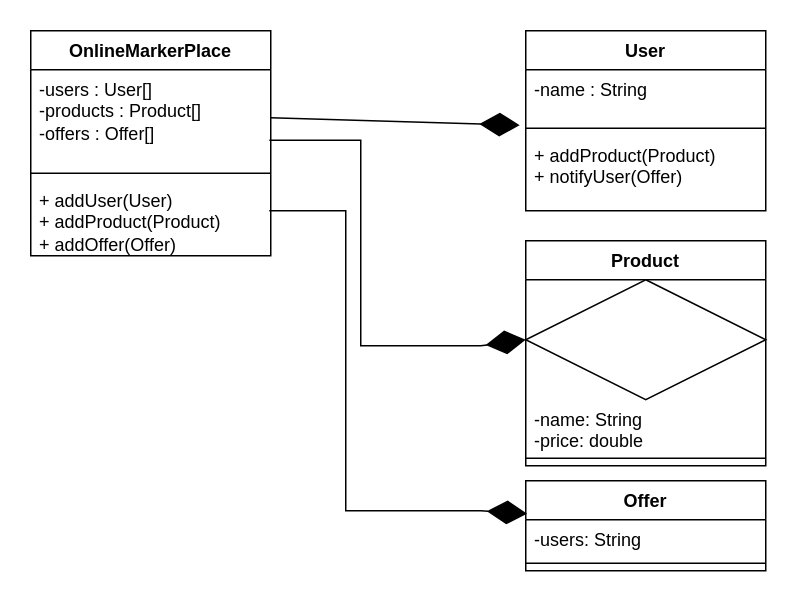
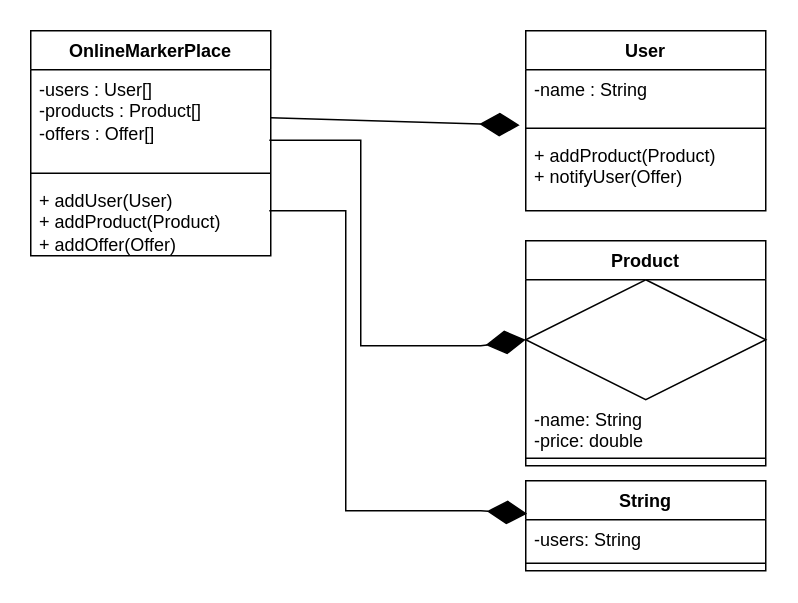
  <mxCell id="0" />
  <mxCell id="1" parent="0" />
  <mxCell id="2" value="OnlineMarkerPlace" style="swimlane;fontStyle=1;align=center;verticalAlign=top;childLayout=stackLayout;horizontal=1;startSize=26;horizontalStack=0;resizeParent=1;resizeParentMax=0;resizeLast=0;collapsible=1;marginBottom=0;whiteSpace=wrap;html=1;" vertex="1" parent="1"><mxGeometry x="20" y="20" width="160" height="150" as="geometry" /></mxCell>
  <mxCell id="3" value="-users : User[]&lt;div&gt;-products : Product[]&lt;/div&gt;&lt;div&gt;-offers : Offer[]&lt;/div&gt;&lt;div&gt;&lt;br&gt;&lt;/div&gt;" style="text;strokeColor=none;fillColor=none;align=left;verticalAlign=top;spacingLeft=4;spacingRight=4;overflow=hidden;rotatable=0;points=[[0,0.5],[1,0.5]];portConstraint=eastwest;whiteSpace=wrap;html=1;" vertex="1" parent="2"><mxGeometry y="26" width="160" height="64" as="geometry" /></mxCell>
  <mxCell id="4" value="" style="line;strokeWidth=1;fillColor=none;align=left;verticalAlign=middle;spacingTop=-1;spacingLeft=3;spacingRight=3;rotatable=0;labelPosition=right;points=[];portConstraint=eastwest;strokeColor=inherit;" vertex="1" parent="2"><mxGeometry y="90" width="160" height="10" as="geometry" /></mxCell>
  <mxCell id="5" value="+ addUser(User)&lt;div&gt;+ addProduct(Product)&lt;/div&gt;&lt;div&gt;+ addOffer(Offer)&lt;/div&gt;" style="text;strokeColor=none;fillColor=none;align=left;verticalAlign=top;spacingLeft=4;spacingRight=4;overflow=hidden;rotatable=0;points=[[0,0.5],[1,0.5]];portConstraint=eastwest;whiteSpace=wrap;html=1;" vertex="1" parent="2"><mxGeometry y="100" width="160" height="50" as="geometry" /></mxCell>
  <mxCell id="6" value="User" style="swimlane;fontStyle=1;align=center;verticalAlign=top;childLayout=stackLayout;horizontal=1;startSize=26;horizontalStack=0;resizeParent=1;resizeParentMax=0;resizeLast=0;collapsible=1;marginBottom=0;whiteSpace=wrap;html=1;" vertex="1" parent="1"><mxGeometry x="350" y="20" width="160" height="120" as="geometry" /></mxCell>
  <mxCell id="7" value="-name : String&lt;div&gt;&lt;br&gt;&lt;/div&gt;" style="text;strokeColor=none;fillColor=none;align=left;verticalAlign=top;spacingLeft=4;spacingRight=4;overflow=hidden;rotatable=0;points=[[0,0.5],[1,0.5]];portConstraint=eastwest;whiteSpace=wrap;html=1;" vertex="1" parent="6"><mxGeometry y="26" width="160" height="34" as="geometry" /></mxCell>
  <mxCell id="8" value="" style="line;strokeWidth=1;fillColor=none;align=left;verticalAlign=middle;spacingTop=-1;spacingLeft=3;spacingRight=3;rotatable=0;labelPosition=right;points=[];portConstraint=eastwest;strokeColor=inherit;" vertex="1" parent="6"><mxGeometry y="60" width="160" height="10" as="geometry" /></mxCell>
  <mxCell id="9" value="+ addProduct(Product)&lt;div&gt;+ notifyUser(Offer)&lt;/div&gt;" style="text;strokeColor=none;fillColor=none;align=left;verticalAlign=top;spacingLeft=4;spacingRight=4;overflow=hidden;rotatable=0;points=[[0,0.5],[1,0.5]];portConstraint=eastwest;whiteSpace=wrap;html=1;" vertex="1" parent="6"><mxGeometry y="70" width="160" height="50" as="geometry" /></mxCell>
  <mxCell id="10" value="Product" style="swimlane;fontStyle=1;align=center;verticalAlign=top;childLayout=stackLayout;horizontal=1;startSize=26;horizontalStack=0;resizeParent=1;resizeParentMax=0;resizeLast=0;collapsible=1;marginBottom=0;whiteSpace=wrap;html=1;" vertex="1" parent="1"><mxGeometry x="350" y="160" width="160" height="150" as="geometry" /></mxCell>
  <mxCell id="11" value="" style="rhombus;whiteSpace=wrap;html=1;" vertex="1" parent="10"><mxGeometry y="26" width="160" height="80" as="geometry" /></mxCell>
  <mxCell id="12" value="-name: String&lt;div&gt;-price: double&lt;br&gt;&lt;div&gt;&lt;br&gt;&lt;/div&gt;&lt;/div&gt;" style="text;strokeColor=none;fillColor=none;align=left;verticalAlign=top;spacingLeft=4;spacingRight=4;overflow=hidden;rotatable=0;points=[[0,0.5],[1,0.5]];portConstraint=eastwest;whiteSpace=wrap;html=1;" vertex="1" parent="10"><mxGeometry y="106" width="160" height="34" as="geometry" /></mxCell>
  <mxCell id="13" value="" style="line;strokeWidth=1;fillColor=none;align=left;verticalAlign=middle;spacingTop=-1;spacingLeft=3;spacingRight=3;rotatable=0;labelPosition=right;points=[];portConstraint=eastwest;strokeColor=inherit;" vertex="1" parent="10"><mxGeometry y="140" width="160" height="10" as="geometry" /></mxCell>
- <mxCell id="14" value="Offer" style="swimlane;fontStyle=1;align=center;verticalAlign=top;childLayout=stackLayout;horizontal=1;startSize=26;horizontalStack=0;resizeParent=1;resizeParentMax=0;resizeLast=0;collapsible=1;marginBottom=0;whiteSpace=wrap;html=1;" vertex="1" parent="1"><mxGeometry x="350" y="320" width="160" height="60" as="geometry" /></mxCell>
+ <mxCell id="14" value="String" style="swimlane;fontStyle=1;align=center;verticalAlign=top;childLayout=stackLayout;horizontal=1;startSize=26;horizontalStack=0;resizeParent=1;resizeParentMax=0;resizeLast=0;collapsible=1;marginBottom=0;whiteSpace=wrap;html=1;" vertex="1" parent="1"><mxGeometry x="350" y="320" width="160" height="60" as="geometry" /></mxCell>
  <mxCell id="15" value="-users: String&lt;div&gt;&lt;div&gt;&lt;br&gt;&lt;/div&gt;&lt;/div&gt;" style="text;strokeColor=none;fillColor=none;align=left;verticalAlign=top;spacingLeft=4;spacingRight=4;overflow=hidden;rotatable=0;points=[[0,0.5],[1,0.5]];portConstraint=eastwest;whiteSpace=wrap;html=1;" vertex="1" parent="14"><mxGeometry y="26" width="160" height="24" as="geometry" /></mxCell>
  <mxCell id="16" value="" style="line;strokeWidth=1;fillColor=none;align=left;verticalAlign=middle;spacingTop=-1;spacingLeft=3;spacingRight=3;rotatable=0;labelPosition=right;points=[];portConstraint=eastwest;strokeColor=inherit;" vertex="1" parent="14"><mxGeometry y="50" width="160" height="10" as="geometry" /></mxCell>
  <mxCell id="17" value="" style="endArrow=diamondThin;endFill=1;endSize=24;html=1;rounded=0;exitX=1;exitY=0.5;exitDx=0;exitDy=0;entryX=-0.025;entryY=1.088;entryDx=0;entryDy=0;entryPerimeter=0;" edge="1" parent="1" source="3" target="7"><mxGeometry width="160" relative="1" as="geometry"><mxPoint x="190" y="79.5" as="sourcePoint" /><mxPoint x="350" y="79.5" as="targetPoint" /></mxGeometry></mxCell>
  <mxCell id="18" value="" style="endArrow=diamondThin;endFill=1;endSize=24;html=1;rounded=0;exitX=0.994;exitY=0.734;exitDx=0;exitDy=0;entryX=0;entryY=0.5;entryDx=0;entryDy=0;exitPerimeter=0;" edge="1" parent="1" source="3" target="11"><mxGeometry width="160" relative="1" as="geometry"><mxPoint x="190" y="88" as="sourcePoint" /><mxPoint x="356" y="93" as="targetPoint" /><Array as="points"><mxPoint x="240" y="93" /><mxPoint x="240" y="230" /><mxPoint x="290" y="230" /><mxPoint x="320" y="230" /></Array></mxGeometry></mxCell>
  <mxCell id="19" value="" style="endArrow=diamondThin;endFill=1;endSize=24;html=1;rounded=0;exitX=0.994;exitY=0.734;exitDx=0;exitDy=0;entryX=0.006;entryY=0.367;entryDx=0;entryDy=0;exitPerimeter=0;entryPerimeter=0;" edge="1" parent="1" target="14"><mxGeometry width="160" relative="1" as="geometry"><mxPoint x="179" y="140" as="sourcePoint" /><mxPoint x="350" y="273" as="targetPoint" /><Array as="points"><mxPoint x="230" y="140" /><mxPoint x="230" y="340" /><mxPoint x="290" y="340" /><mxPoint x="320" y="340" /></Array></mxGeometry></mxCell>
